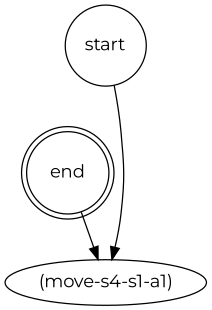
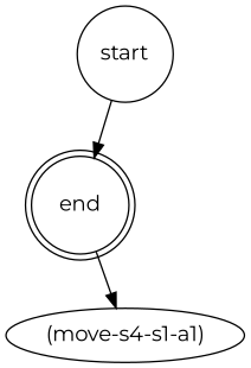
  strict digraph {
    fontname=Montserrat
    node [fontname=Montserrat shape=circle]
    edge [fontname=Montserrat]
    n1 [label=end peripheries=2]
    "(move-s4-s1-a1)" [shape=ellipse]
    n3 [label=start peripheries=1]
    n1 -> "(move-s4-s1-a1)"
-   n3 -> "(move-s4-s1-a1)"
+   n3 -> n1
  }
